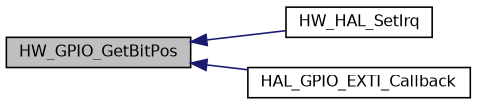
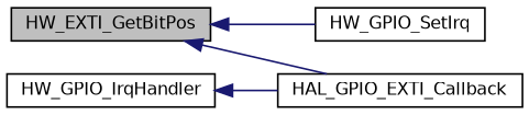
  digraph {
    rankdir=LR
    node [color=black fillcolor=white fontname=Helvetica fontsize=10 shape=record style=filled]
    edge [color=midnightblue dir=back fontname=Helvetica fontsize=10 labelfontname=Helvetica labelfontsize=10 style=solid]
-   n1 [fillcolor=grey75 fontcolor=black height=0.2 label=HW_GPIO_GetBitPos width=0.4]
-   n2 [height=0.2 label=HW_HAL_SetIrq width=0.4]
+   n1 [fillcolor=grey75 fontcolor=black height=0.2 label=HW_EXTI_GetBitPos width=0.4]
+   n2 [height=0.2 label=HW_GPIO_SetIrq width=0.4]
    n3 [height=0.2 label=HAL_GPIO_EXTI_Callback width=0.4]
+   n4 [height=0.2 label=HW_GPIO_IrqHandler width=0.4]
    n1 -> n2
    n1 -> n3
+   n4 -> n3
  }
